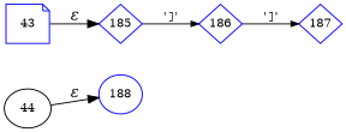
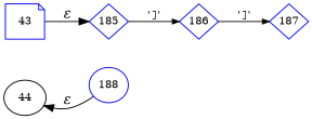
  digraph {
    rankdir=LR
    node [color=blue fixedsize=true fontsize=11 shape=diamond peripheries=1]
    edge [fontname=Courier]
    n1 [color=black label=44 shape=ellipse width=.6 peripheries=""]
    n2 [label=185 width=.55]
    n3 [label=186 width=.55]
    n4 [label=187 width=.55]
    n5 [label=43 shape=note width=.55]
    n6 [label=188 shape=ellipse width=.55]
    n2 -> n3 [arrowhead=normal arrowsize=.7 fontsize=11 label="']'"]
    n3 -> n4 [arrowhead=normal arrowsize=.7 fontsize=11 label="']'"]
    n5 -> n2 [fontname="Times-Italic" label="&epsilon;"]
-   n1 -> n6 [fontname="Times-Italic" label="&epsilon;"]
+   n6 -> n1 [fontname="Times-Italic" label="&epsilon;"]
  }
